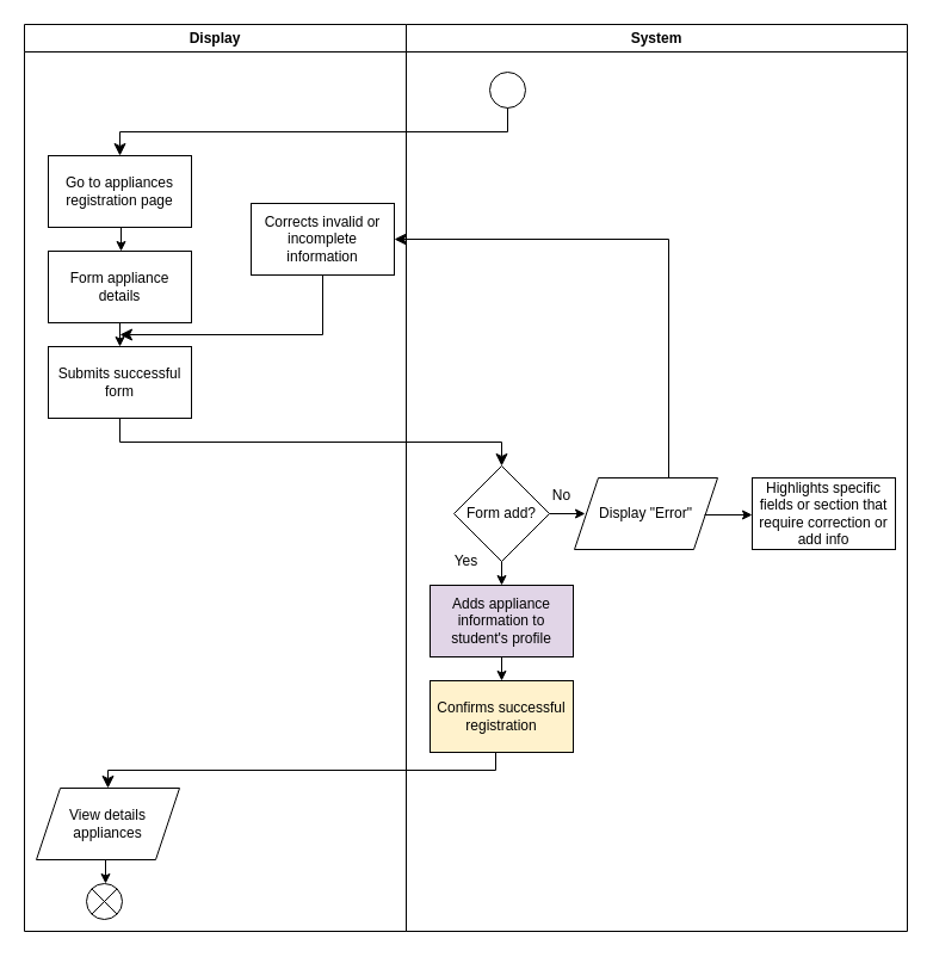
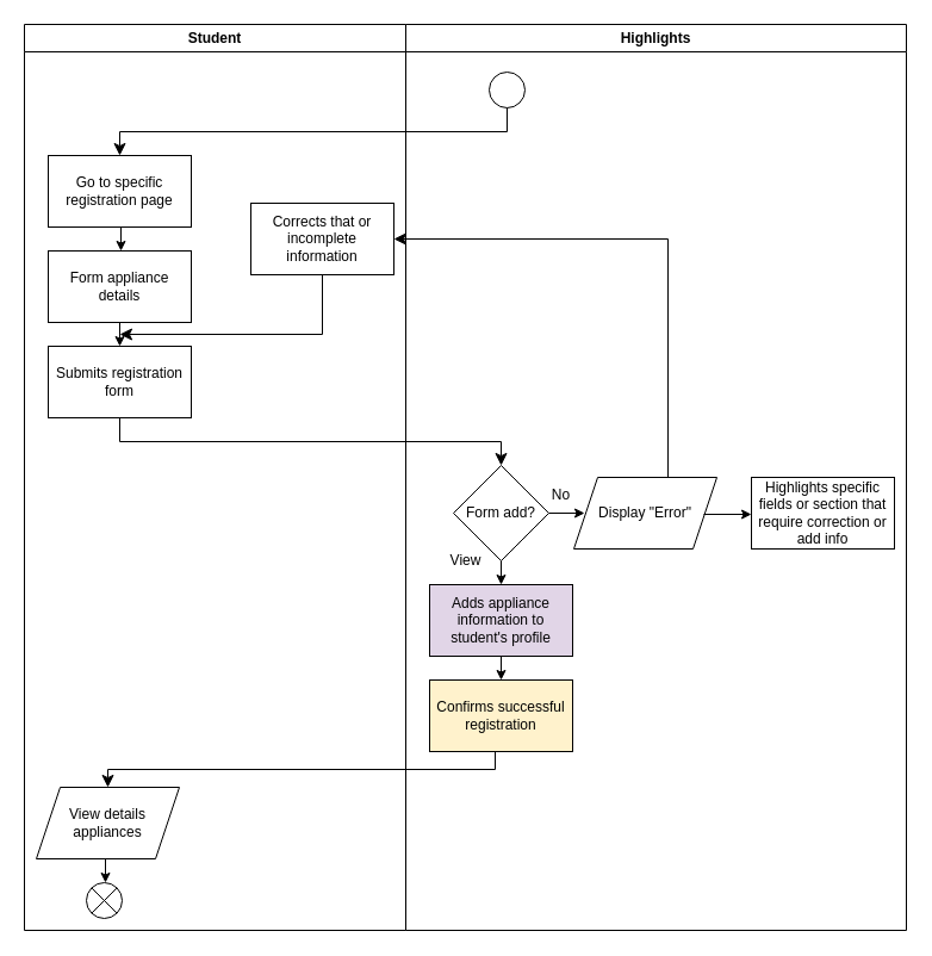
  <mxCell id="0" />
  <mxCell id="1" parent="0" />
  <mxCell id="2" value="" style="ellipse;" parent="1" vertex="1"><mxGeometry x="410" y="60" width="30" height="30" as="geometry" /></mxCell>
  <mxCell id="3" value="" style="edgeStyle=elbowEdgeStyle;elbow=vertical;endArrow=classic;html=1;curved=0;rounded=0;endSize=8;startSize=8;" parent="1" target="4" edge="1"><mxGeometry width="50" height="50" relative="1" as="geometry"><mxPoint x="425" y="90" as="sourcePoint" /><mxPoint x="100" y="130" as="targetPoint" /></mxGeometry></mxCell>
- <mxCell id="4" value="Go to appliances registration page" style="rounded=0;whiteSpace=wrap;html=1;" parent="1" vertex="1"><mxGeometry x="40" y="130" width="120" height="60" as="geometry" /></mxCell>
+ <mxCell id="4" value="Go to specific registration page" style="rounded=0;whiteSpace=wrap;html=1;" parent="1" vertex="1"><mxGeometry x="40" y="130" width="120" height="60" as="geometry" /></mxCell>
  <mxCell id="5" value="" style="endArrow=classic;html=1;" parent="1" edge="1"><mxGeometry width="50" height="50" relative="1" as="geometry"><mxPoint x="101" y="190" as="sourcePoint" /><mxPoint x="101" y="210" as="targetPoint" /></mxGeometry></mxCell>
  <mxCell id="6" value="Form appliance details" style="rounded=0;whiteSpace=wrap;html=1;" parent="1" vertex="1"><mxGeometry x="40" y="210" width="120" height="60" as="geometry" /></mxCell>
  <mxCell id="7" value="" style="endArrow=classic;html=1;" parent="1" edge="1"><mxGeometry width="50" height="50" relative="1" as="geometry"><mxPoint x="100" y="270" as="sourcePoint" /><mxPoint x="100" y="290" as="targetPoint" /></mxGeometry></mxCell>
- <mxCell id="8" value="Submits successful form" style="rounded=0;whiteSpace=wrap;html=1;" parent="1" vertex="1"><mxGeometry x="40" y="290" width="120" height="60" as="geometry" /></mxCell>
+ <mxCell id="8" value="Submits registration form" style="rounded=0;whiteSpace=wrap;html=1;" parent="1" vertex="1"><mxGeometry x="40" y="290" width="120" height="60" as="geometry" /></mxCell>
  <mxCell id="9" value="" style="edgeStyle=elbowEdgeStyle;elbow=vertical;endArrow=classic;html=1;curved=0;rounded=0;endSize=8;startSize=8;" parent="1" edge="1"><mxGeometry width="50" height="50" relative="1" as="geometry"><mxPoint x="100" y="350" as="sourcePoint" /><mxPoint x="420" y="390" as="targetPoint" /></mxGeometry></mxCell>
  <mxCell id="10" value="Form add?" style="rhombus;whiteSpace=wrap;html=1;" parent="1" vertex="1"><mxGeometry x="380" y="390" width="80" height="80" as="geometry" /></mxCell>
  <mxCell id="11" value="" style="endArrow=classic;html=1;" parent="1" edge="1"><mxGeometry width="50" height="50" relative="1" as="geometry"><mxPoint x="420" y="470" as="sourcePoint" /><mxPoint x="420" y="490" as="targetPoint" /></mxGeometry></mxCell>
  <mxCell id="12" value="Adds appliance information to student's profile" style="rounded=0;whiteSpace=wrap;html=1;fillColor=#e1d5e7;" parent="1" vertex="1"><mxGeometry x="360" y="490" width="120" height="60" as="geometry" /></mxCell>
- <mxCell id="13" value="Yes" style="text;html=1;align=center;verticalAlign=middle;resizable=0;points=[];autosize=1;strokeColor=none;fillColor=none;" parent="1" vertex="1"><mxGeometry x="370" y="455" width="40" height="30" as="geometry" /></mxCell>
+ <mxCell id="13" value="View" style="text;html=1;align=center;verticalAlign=middle;resizable=0;points=[];autosize=1;strokeColor=none;fillColor=none;" parent="1" vertex="1"><mxGeometry x="370" y="455" width="40" height="30" as="geometry" /></mxCell>
  <mxCell id="14" value="" style="endArrow=classic;html=1;" parent="1" edge="1"><mxGeometry width="50" height="50" relative="1" as="geometry"><mxPoint x="420" y="550" as="sourcePoint" /><mxPoint x="420" y="570" as="targetPoint" /></mxGeometry></mxCell>
  <mxCell id="15" value="Confirms successful registration" style="rounded=0;whiteSpace=wrap;html=1;fillColor=#fff2cc;" parent="1" vertex="1"><mxGeometry x="360" y="570" width="120" height="60" as="geometry" /></mxCell>
  <mxCell id="16" value="" style="edgeStyle=elbowEdgeStyle;elbow=vertical;endArrow=classic;html=1;curved=0;rounded=0;endSize=8;startSize=8;" parent="1" target="17" edge="1"><mxGeometry width="50" height="50" relative="1" as="geometry"><mxPoint x="415" y="630" as="sourcePoint" /><mxPoint x="90" y="670" as="targetPoint" /></mxGeometry></mxCell>
  <mxCell id="17" value="View details appliances" style="shape=parallelogram;perimeter=parallelogramPerimeter;whiteSpace=wrap;html=1;fixedSize=1;" parent="1" vertex="1"><mxGeometry x="30" y="660" width="120" height="60" as="geometry" /></mxCell>
  <mxCell id="18" value="" style="endArrow=classic;html=1;" parent="1" edge="1"><mxGeometry width="50" height="50" relative="1" as="geometry"><mxPoint x="88" y="720" as="sourcePoint" /><mxPoint x="88" y="740" as="targetPoint" /></mxGeometry></mxCell>
  <mxCell id="19" value="" style="shape=sumEllipse;perimeter=ellipsePerimeter;whiteSpace=wrap;html=1;backgroundOutline=1;" parent="1" vertex="1"><mxGeometry x="72" y="740" width="30" height="30" as="geometry" /></mxCell>
  <mxCell id="20" value="" style="endArrow=classic;html=1;" parent="1" edge="1"><mxGeometry width="50" height="50" relative="1" as="geometry"><mxPoint x="460" y="430" as="sourcePoint" /><mxPoint x="490" y="430" as="targetPoint" /></mxGeometry></mxCell>
  <mxCell id="21" value="No" style="text;html=1;align=center;verticalAlign=middle;resizable=0;points=[];autosize=1;strokeColor=none;fillColor=none;" parent="1" vertex="1"><mxGeometry x="450" y="400" width="40" height="30" as="geometry" /></mxCell>
  <mxCell id="22" value="Display &quot;Error&quot;" style="shape=parallelogram;perimeter=parallelogramPerimeter;whiteSpace=wrap;html=1;fixedSize=1;" parent="1" vertex="1"><mxGeometry x="481" y="400" width="120" height="60" as="geometry" /></mxCell>
  <mxCell id="23" value="" style="endArrow=classic;html=1;" parent="1" edge="1"><mxGeometry width="50" height="50" relative="1" as="geometry"><mxPoint x="590" y="431" as="sourcePoint" /><mxPoint x="630" y="431" as="targetPoint" /></mxGeometry></mxCell>
  <mxCell id="24" value="Highlights specific fields or section that require correction or add info" style="rounded=0;whiteSpace=wrap;html=1;" parent="1" vertex="1"><mxGeometry x="630" y="400" width="120" height="60" as="geometry" /></mxCell>
  <mxCell id="25" value="" style="edgeStyle=elbowEdgeStyle;elbow=vertical;endArrow=classic;html=1;curved=0;rounded=0;endSize=8;startSize=8;" parent="1" edge="1"><mxGeometry width="50" height="50" relative="1" as="geometry"><mxPoint x="560" y="400" as="sourcePoint" /><mxPoint x="330" y="200" as="targetPoint" /><Array as="points"><mxPoint x="420" y="200" /></Array></mxGeometry></mxCell>
- <mxCell id="26" value="Corrects invalid or incomplete information" style="rounded=0;whiteSpace=wrap;html=1;" parent="1" vertex="1"><mxGeometry x="210" y="170" width="120" height="60" as="geometry" /></mxCell>
+ <mxCell id="26" value="Corrects that or incomplete information" style="rounded=0;whiteSpace=wrap;html=1;" parent="1" vertex="1"><mxGeometry x="210" y="170" width="120" height="60" as="geometry" /></mxCell>
  <mxCell id="27" value="" style="edgeStyle=elbowEdgeStyle;elbow=vertical;endArrow=classic;html=1;curved=0;rounded=0;endSize=8;startSize=8;" parent="1" edge="1"><mxGeometry width="50" height="50" relative="1" as="geometry"><mxPoint x="270" y="230" as="sourcePoint" /><mxPoint x="100" y="280" as="targetPoint" /><Array as="points"><mxPoint x="190" y="280" /></Array></mxGeometry></mxCell>
- <mxCell id="28" value="Display" style="swimlane;whiteSpace=wrap;html=1;" parent="1" vertex="1"><mxGeometry x="20" y="20" width="320" height="760" as="geometry" /></mxCell>
- <mxCell id="29" value="System" style="swimlane;whiteSpace=wrap;html=1;" parent="1" vertex="1"><mxGeometry x="340" y="20" width="420" height="760" as="geometry" /></mxCell>
+ <mxCell id="28" value="Student" style="swimlane;whiteSpace=wrap;html=1;" parent="1" vertex="1"><mxGeometry x="20" y="20" width="320" height="760" as="geometry" /></mxCell>
+ <mxCell id="29" value="Highlights" style="swimlane;whiteSpace=wrap;html=1;" parent="1" vertex="1"><mxGeometry x="340" y="20" width="420" height="760" as="geometry" /></mxCell>
